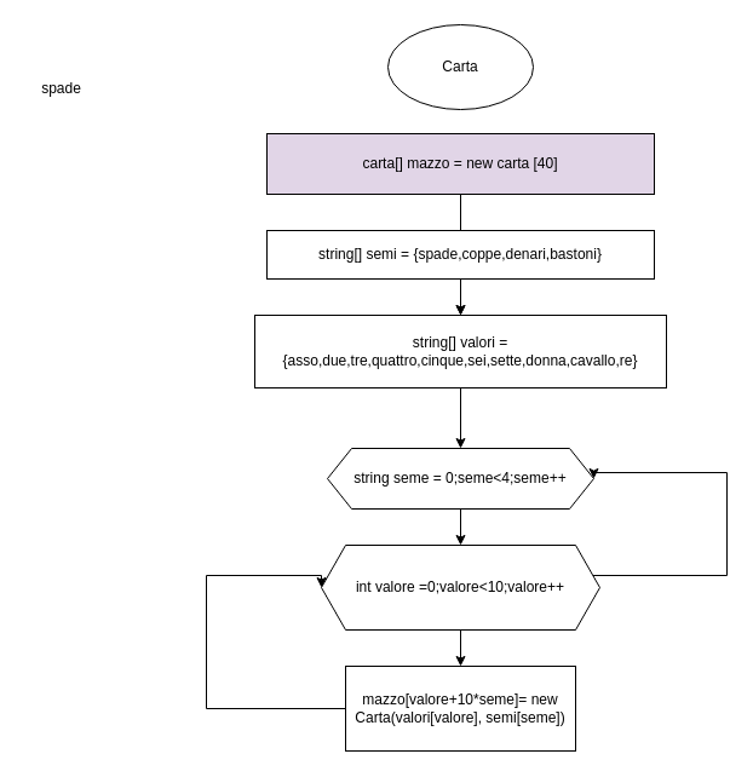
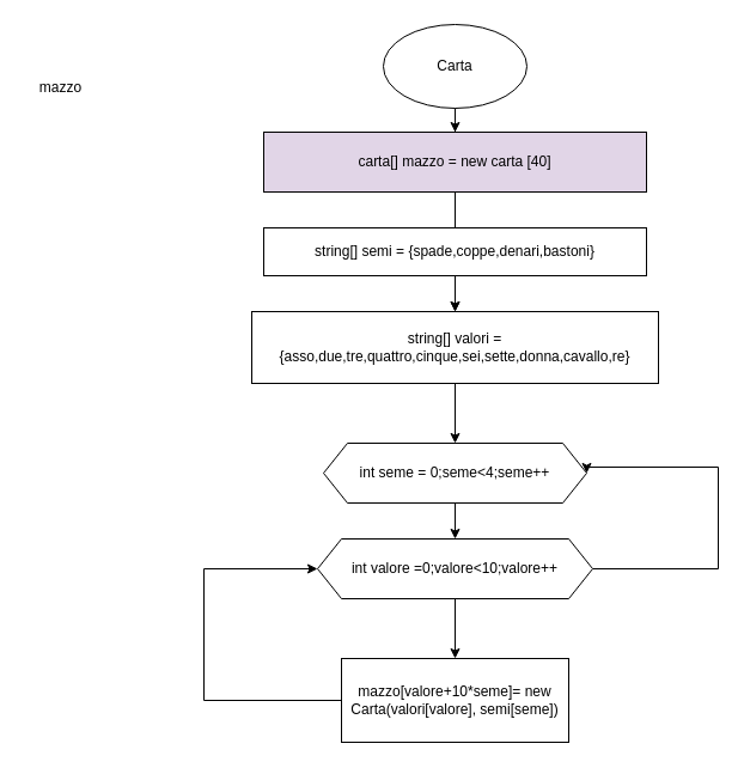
  <mxCell id="0" />
  <mxCell id="1" parent="0" />
+ <mxCell id="2" value="" style="edgeStyle=orthogonalEdgeStyle;rounded=0;orthogonalLoop=1;jettySize=auto;html=1;" edge="1" parent="1" source="3" target="5"><mxGeometry relative="1" as="geometry" /></mxCell>
  <mxCell id="3" value="Carta" style="ellipse;whiteSpace=wrap;html=1;" vertex="1" parent="1"><mxGeometry x="320" width="120" height="70" as="geometry" y="20" /></mxCell>
  <mxCell id="4" value="" style="edgeStyle=orthogonalEdgeStyle;rounded=0;orthogonalLoop=1;jettySize=auto;html=1;" edge="1" parent="1" source="5" target="14"><mxGeometry relative="1" as="geometry" /></mxCell>
  <mxCell id="5" value="carta[] mazzo = new carta [40]" style="rounded=0;whiteSpace=wrap;html=1;fillColor=#e1d5e7;" vertex="1" parent="1"><mxGeometry x="220" y="110" width="320" height="50" as="geometry" /></mxCell>
  <mxCell id="6" value="" style="edgeStyle=orthogonalEdgeStyle;rounded=0;orthogonalLoop=1;jettySize=auto;html=1;" edge="1" parent="1" source="7" target="10"><mxGeometry relative="1" as="geometry" /></mxCell>
- <mxCell id="7" value="string seme = 0;seme&amp;lt;4;seme++" style="shape=hexagon;perimeter=hexagonPerimeter2;whiteSpace=wrap;html=1;fixedSize=1;" vertex="1" parent="1"><mxGeometry x="270" y="370" width="220" height="50" as="geometry" /></mxCell>
+ <mxCell id="7" value="int seme = 0;seme&amp;lt;4;seme++" style="shape=hexagon;perimeter=hexagonPerimeter2;whiteSpace=wrap;html=1;fixedSize=1;" vertex="1" parent="1"><mxGeometry x="270" y="370" width="220" height="50" as="geometry" /></mxCell>
  <mxCell id="8" value="" style="edgeStyle=orthogonalEdgeStyle;rounded=0;orthogonalLoop=1;jettySize=auto;html=1;" edge="1" parent="1" source="10" target="16"><mxGeometry relative="1" as="geometry" /></mxCell>
  <mxCell id="9" style="edgeStyle=orthogonalEdgeStyle;rounded=0;orthogonalLoop=1;jettySize=auto;html=1;entryX=1;entryY=0.5;entryDx=0;entryDy=0;" edge="1" parent="1" source="10" target="7"><mxGeometry relative="1" as="geometry"><mxPoint x="590" y="380" as="targetPoint" /><Array as="points"><mxPoint x="600" y="475" /><mxPoint x="600" y="390" /><mxPoint x="490" y="390" /></Array></mxGeometry></mxCell>
- <mxCell id="10" value="&lt;div&gt;int valore =0;valore&amp;lt;10;valore++ &lt;/div&gt;" style="shape=hexagon;perimeter=hexagonPerimeter2;whiteSpace=wrap;html=1;fixedSize=1;" vertex="1" parent="1"><mxGeometry x="265" y="450" width="230" height="70" as="geometry" /></mxCell>
+ <mxCell id="10" value="&lt;div&gt;int valore =0;valore&amp;lt;10;valore++ &lt;/div&gt;" style="shape=hexagon;perimeter=hexagonPerimeter2;whiteSpace=wrap;html=1;fixedSize=1;" vertex="1" parent="1"><mxGeometry x="265" y="450" width="230" height="50" as="geometry" /></mxCell>
  <mxCell id="11" value="" style="edgeStyle=orthogonalEdgeStyle;rounded=0;orthogonalLoop=1;jettySize=auto;html=1;" edge="1" parent="1" source="12" target="14"><mxGeometry relative="1" as="geometry" /></mxCell>
  <mxCell id="12" value="string[] semi = {spade,coppe,denari,bastoni}" style="rounded=0;whiteSpace=wrap;html=1;" vertex="1" parent="1"><mxGeometry x="220" y="190" width="320" height="40" as="geometry" /></mxCell>
  <mxCell id="13" value="" style="edgeStyle=orthogonalEdgeStyle;rounded=0;orthogonalLoop=1;jettySize=auto;html=1;" edge="1" parent="1" source="14" target="7"><mxGeometry relative="1" as="geometry" /></mxCell>
  <mxCell id="14" value="string[] valori ={asso,due,tre,quattro,cinque,sei,sette,donna,cavallo,re}" style="rounded=0;whiteSpace=wrap;html=1;" vertex="1" parent="1"><mxGeometry x="210" y="260" width="340" height="60" as="geometry" /></mxCell>
  <mxCell id="15" style="edgeStyle=orthogonalEdgeStyle;rounded=0;orthogonalLoop=1;jettySize=auto;html=1;entryX=0;entryY=0.5;entryDx=0;entryDy=0;" edge="1" parent="1" source="16" target="10"><mxGeometry relative="1" as="geometry"><mxPoint x="170" y="470" as="targetPoint" /><Array as="points"><mxPoint x="170" y="585" /><mxPoint x="170" y="475" /></Array></mxGeometry></mxCell>
  <mxCell id="16" value="mazzo[valore+10*seme]= new Carta(valori[valore], semi[seme]) " style="rounded=0;whiteSpace=wrap;html=1;" vertex="1" parent="1"><mxGeometry x="285" y="550" width="190" height="70" as="geometry" /></mxCell>
- <mxCell id="17" value="spade" style="text;html=1;align=center;verticalAlign=middle;resizable=0;points=[];autosize=1;strokeColor=none;fillColor=none;" vertex="1" parent="1"><mxGeometry x="20" y="58" width="60" height="30" as="geometry" /></mxCell>
+ <mxCell id="17" value="mazzo" style="text;html=1;align=center;verticalAlign=middle;resizable=0;points=[];autosize=1;strokeColor=none;fillColor=none;" vertex="1" parent="1"><mxGeometry x="20" y="58" width="60" height="30" as="geometry" /></mxCell>
